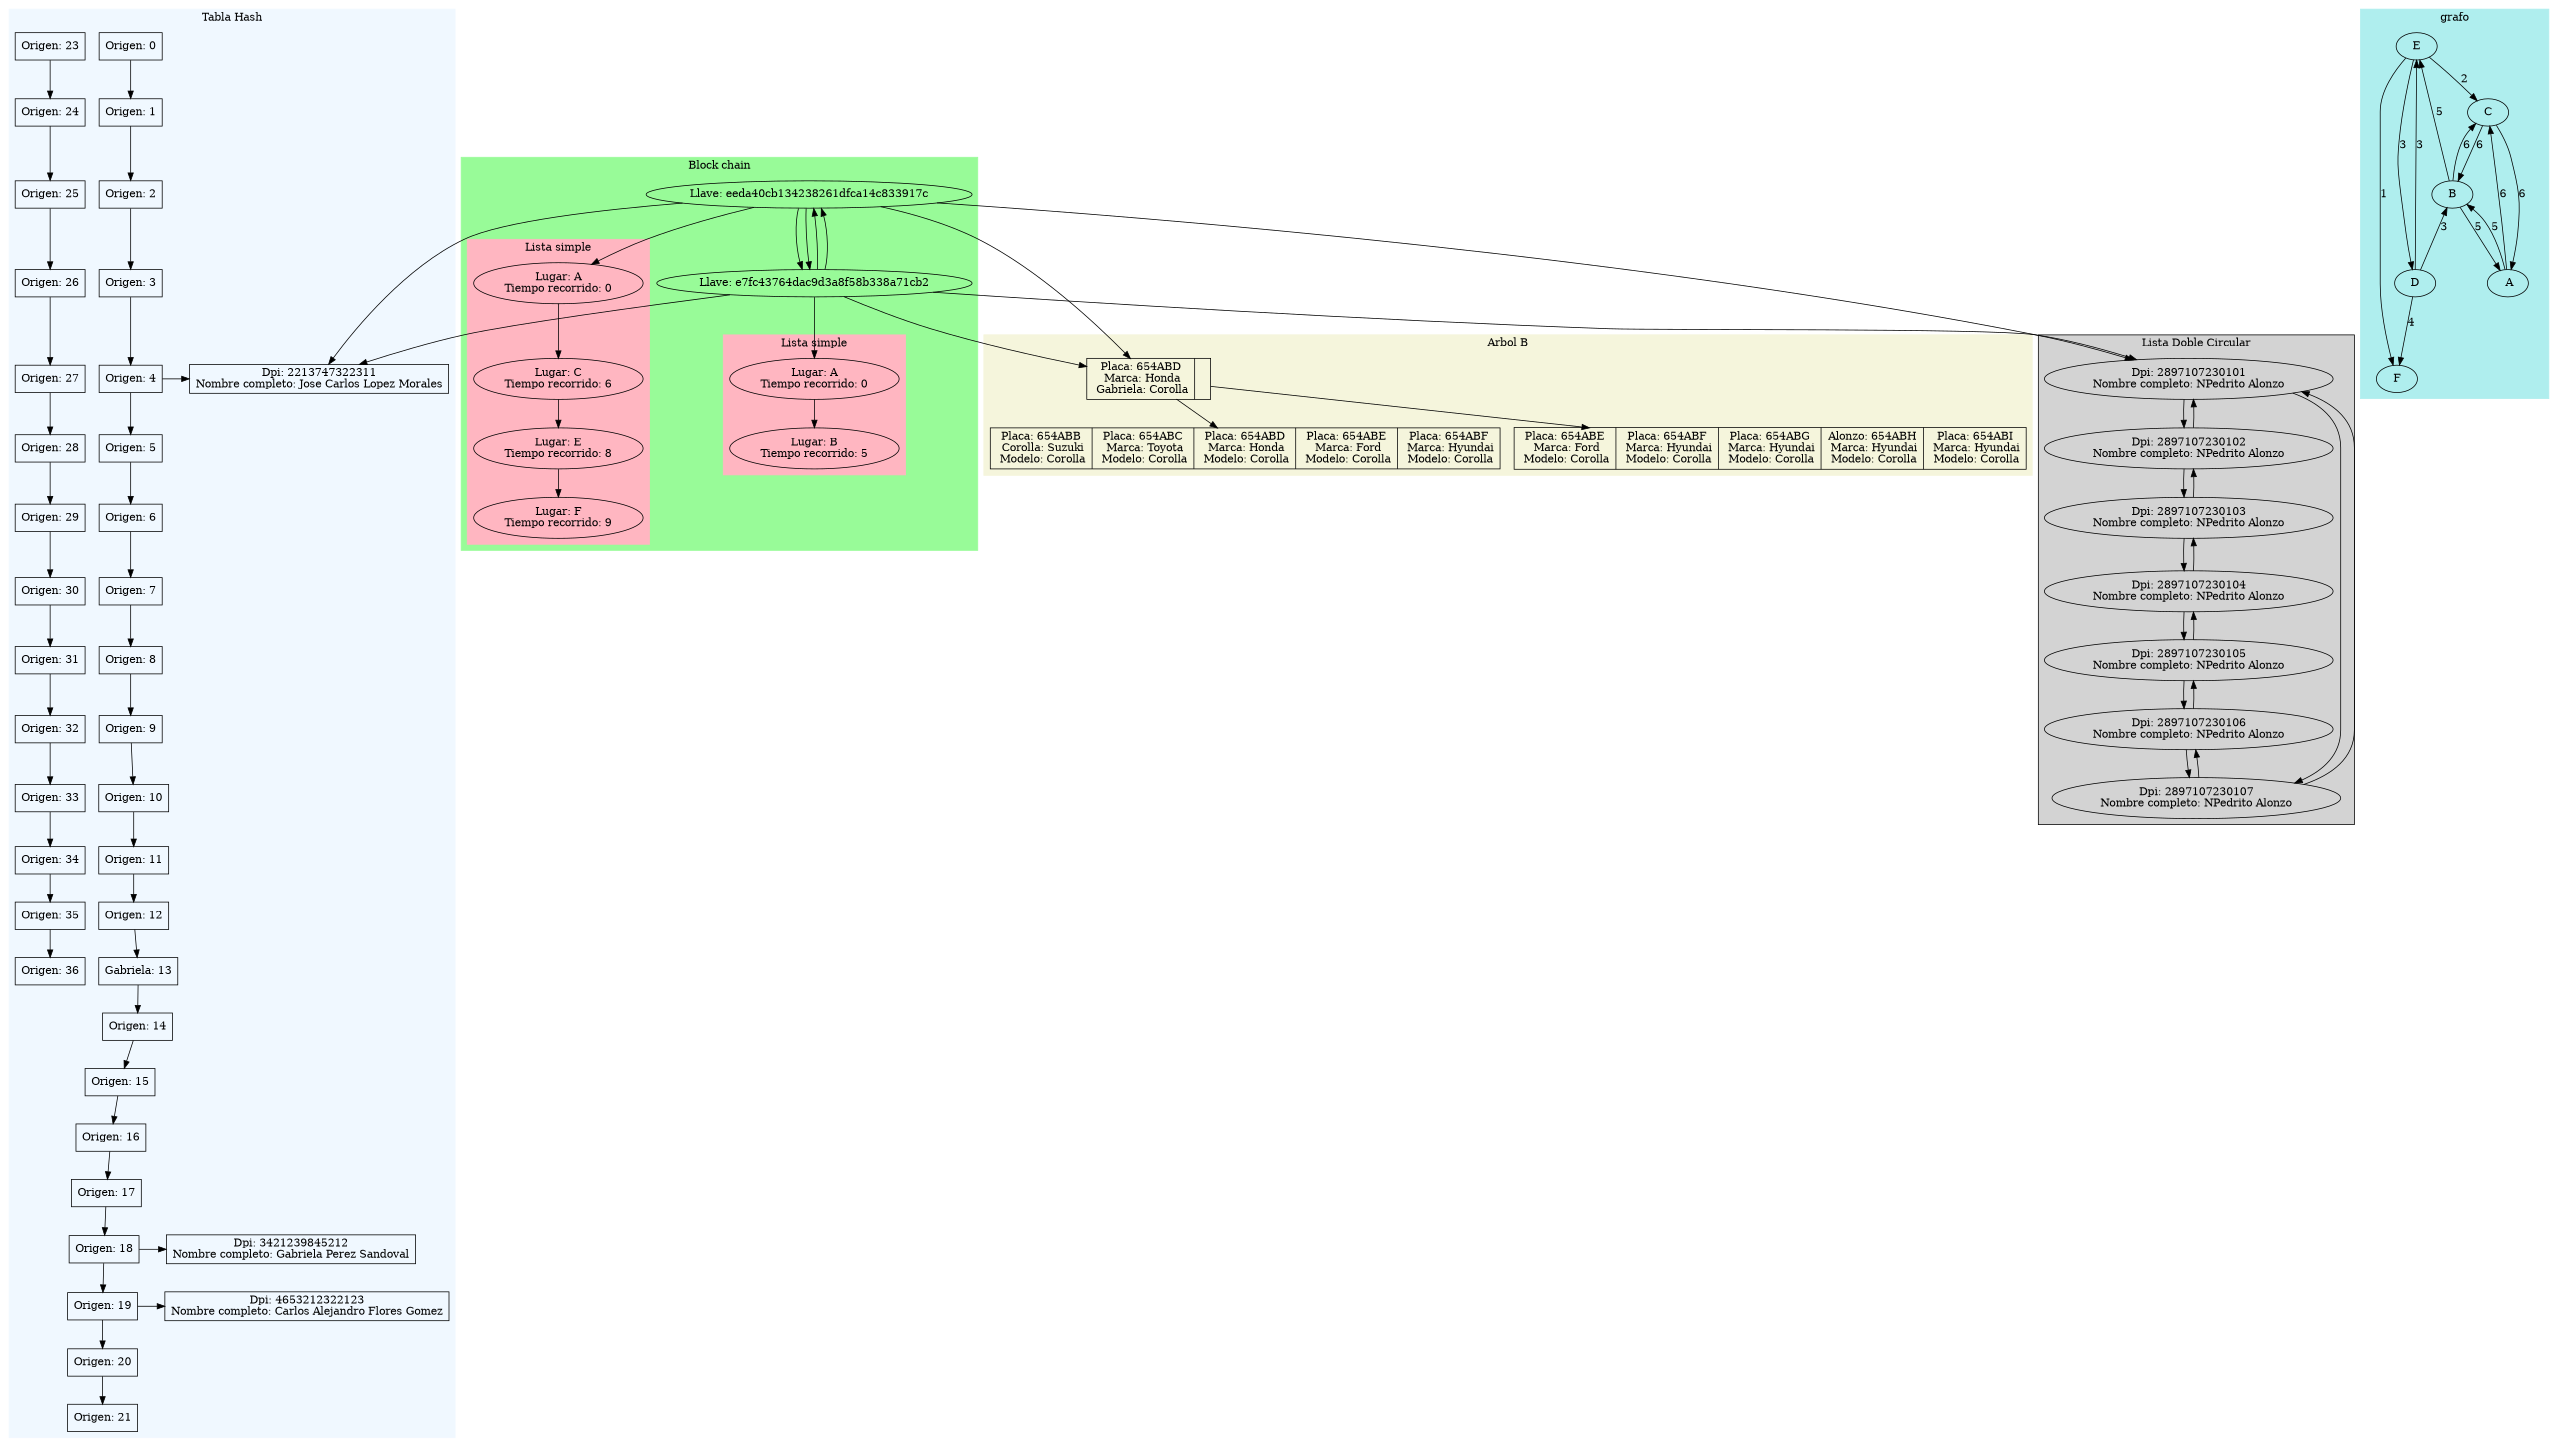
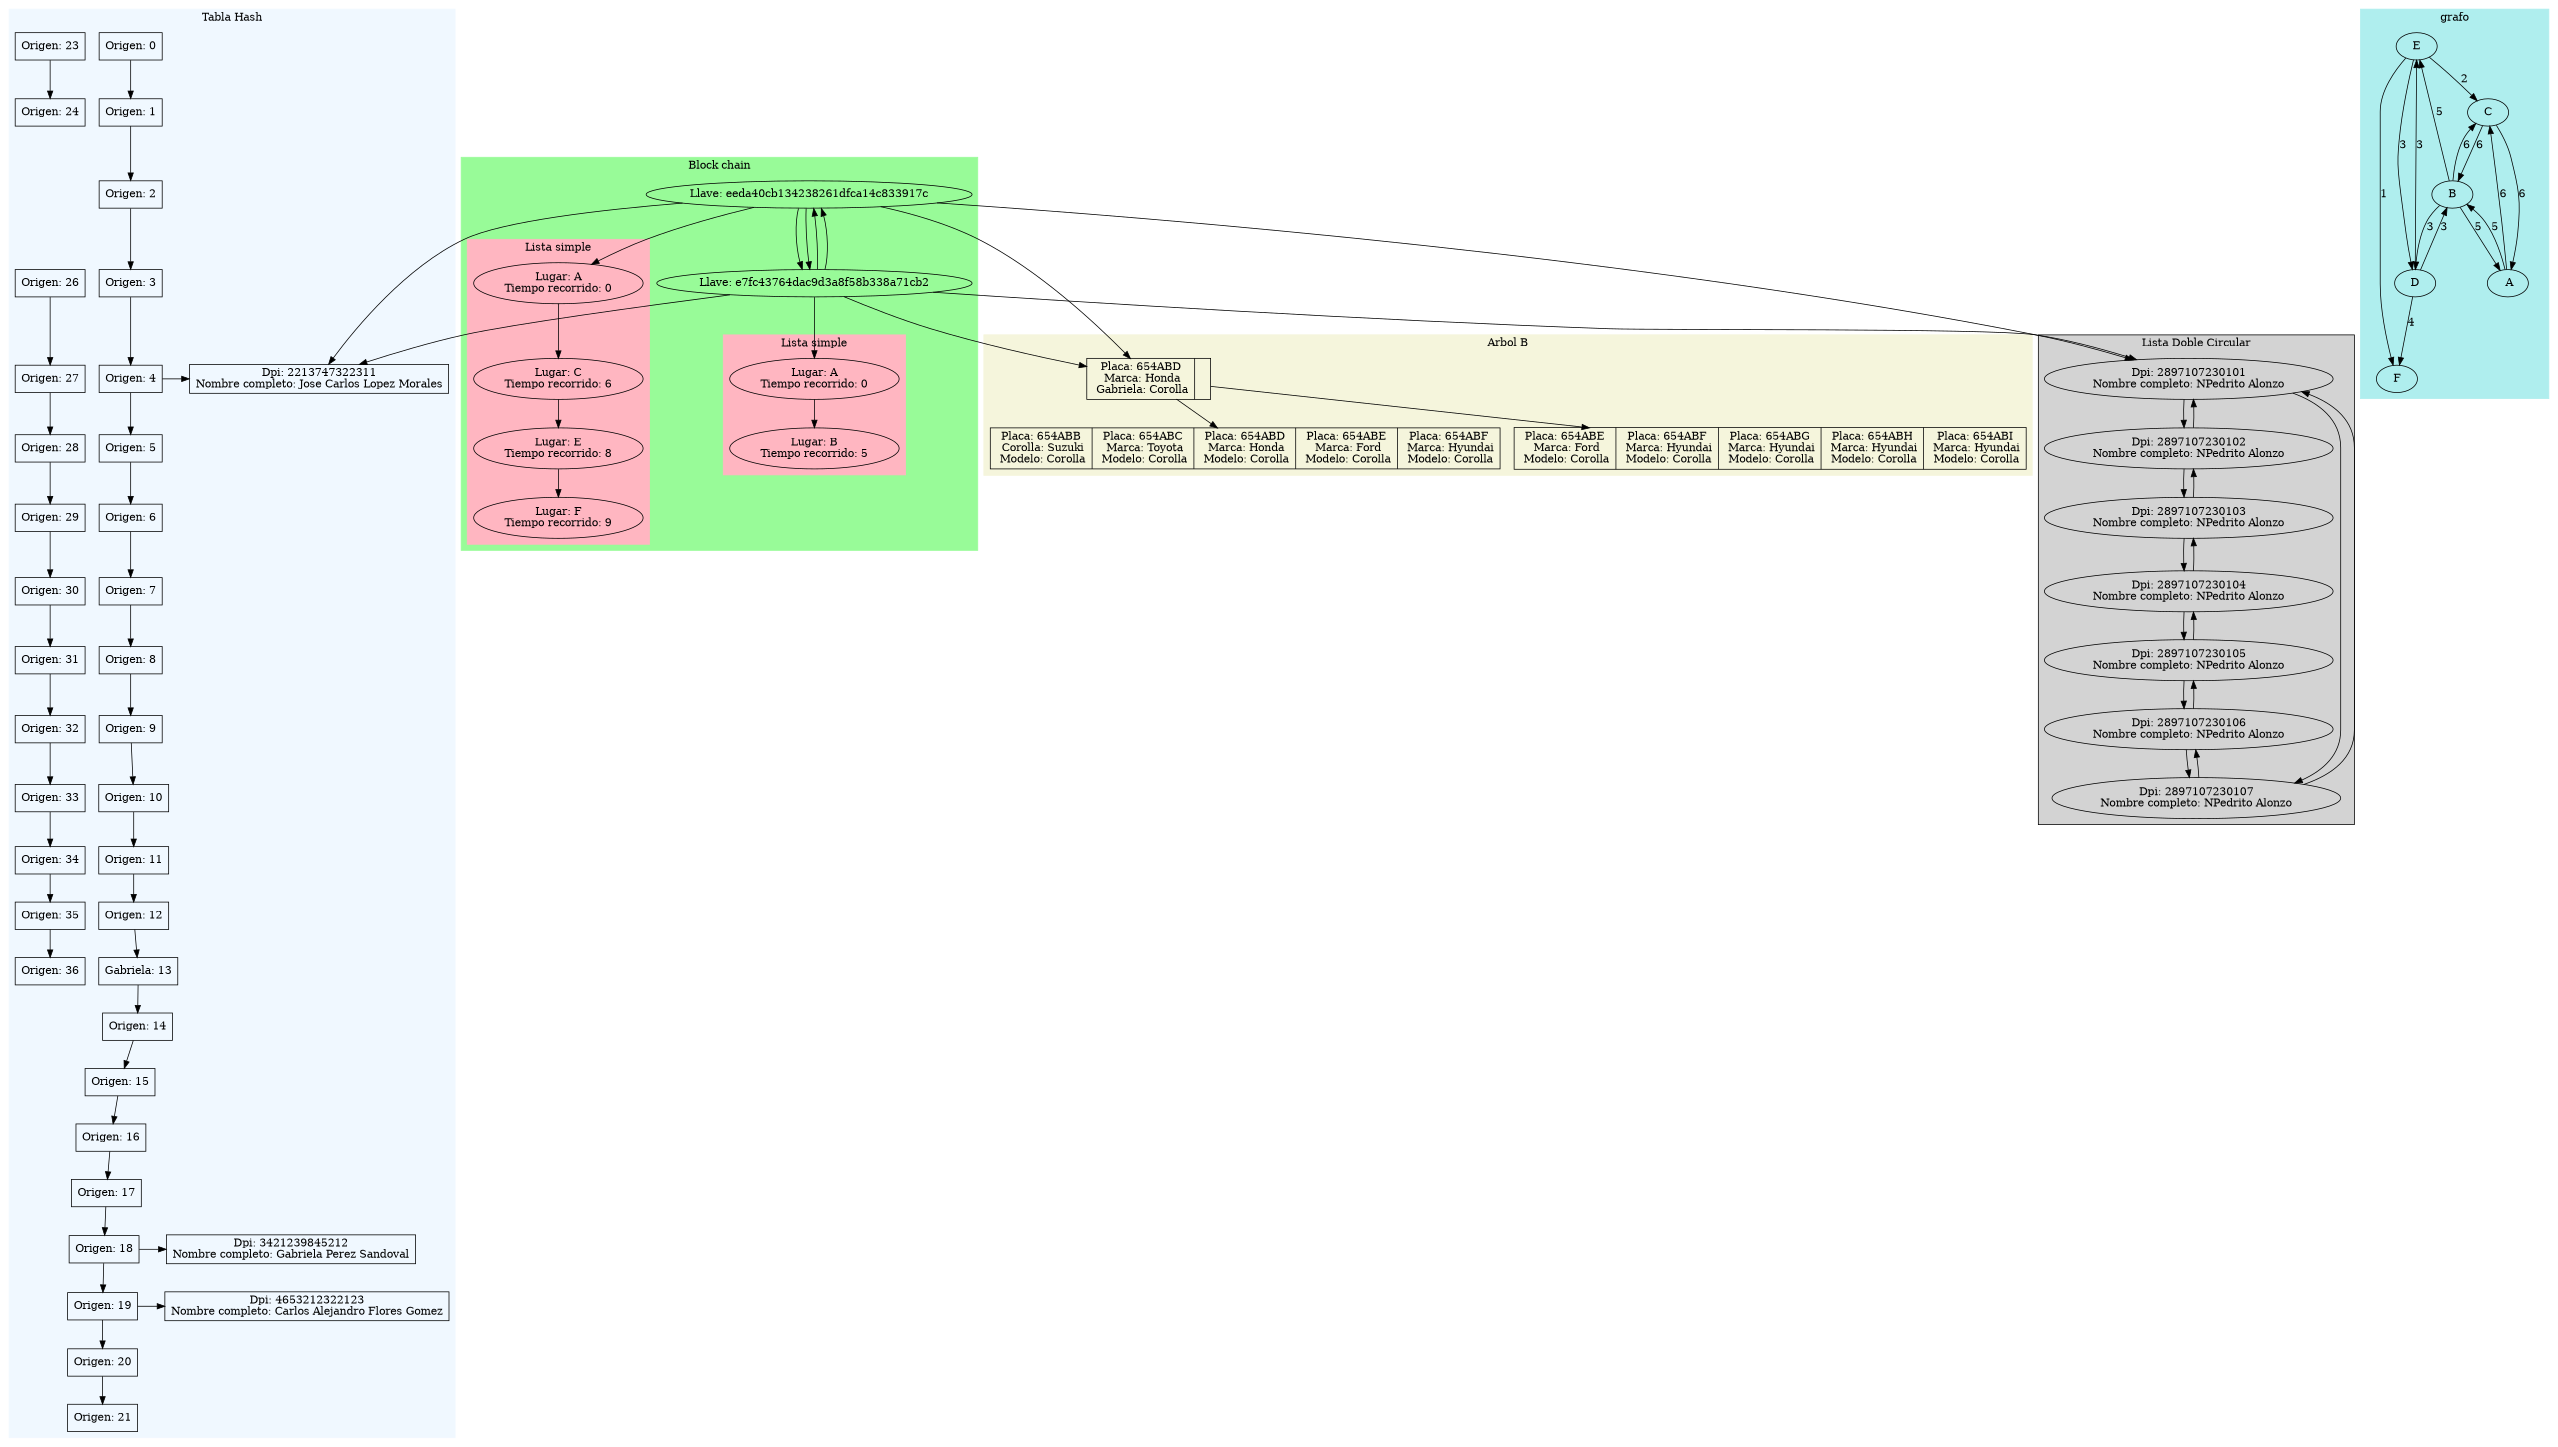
  digraph {
    node [shape=box]
    n1 [label="Origen: 4"]
    n2 [label="Dpi: 2213747322311\nNombre completo: Jose Carlos Lopez Morales"]
    n3 [label="Origen: 18"]
    n4 [label="Dpi: 3421239845212\nNombre completo: Gabriela Perez Sandoval"]
    n5 [label="Origen: 19"]
    n6 [label="Dpi: 4653212322123\nNombre completo: Carlos Alejandro Flores Gomez"]
    n7 [label="Origen: 0"]
    n8 [label="Origen: 1"]
    n9 [label="Origen: 2"]
    n10 [label="Origen: 3"]
    n11 [label="Origen: 5"]
    n12 [label="Origen: 6"]
    n13 [label="Origen: 7"]
    n14 [label="Origen: 8"]
    n15 [label="Origen: 9"]
    n16 [label="Origen: 10"]
    n17 [label="Origen: 11"]
    n18 [label="Origen: 12"]
    n19 [label="Gabriela: 13"]
    n20 [label="Origen: 14"]
    n21 [label="Origen: 15"]
    n22 [label="Origen: 16"]
    n23 [label="Origen: 17"]
    n24 [label="Origen: 20"]
    n25 [label="Origen: 21"]
    n26 [label="Origen: 23"]
    n27 [label="Origen: 24"]
-   n28 [label="Origen: 25"]
    n29 [label="Origen: 26"]
    n30 [label="Origen: 27"]
    n31 [label="Origen: 28"]
    n32 [label="Origen: 29"]
    n33 [label="Origen: 30"]
    n34 [label="Origen: 31"]
    n35 [label="Origen: 32"]
    n36 [label="Origen: 33"]
    n37 [label="Origen: 34"]
    n38 [label="Origen: 35"]
    n39 [label="Origen: 36"]
    n40 [label="Dpi: 2897107230101\nNombre completo: NPedrito Alonzo" shape=""]
    n41 [label="Dpi: 2897107230102\nNombre completo: NPedrito Alonzo" shape=""]
    n42 [label="Dpi: 2897107230107\nNombre completo: NPedrito Alonzo" shape=""]
    n43 [label="Dpi: 2897107230103\nNombre completo: NPedrito Alonzo" shape=""]
    n44 [label="Dpi: 2897107230104\nNombre completo: NPedrito Alonzo" shape=""]
    n45 [label="Dpi: 2897107230105\nNombre completo: NPedrito Alonzo" shape=""]
    n46 [label="Dpi: 2897107230106\nNombre completo: NPedrito Alonzo" shape=""]
    n47 [label="<654ABD>Placa: 654ABD\n Marca: Honda\n Gabriela: Corolla|" shape=record]
    n48 [label="<654ABB>Placa: 654ABB\n Corolla: Suzuki\n Modelo: Corolla|<654ABC>Placa: 654ABC\n Marca: Toyota\n Modelo: Corolla|<654ABD>Placa: 654ABD\n Marca: Honda\n Modelo: Corolla|<654ABE>Placa: 654ABE\n Marca: Ford\n Modelo: Corolla|<654ABF>Placa: 654ABF\n Marca: Hyundai\n Modelo: Corolla" shape=record]
-   n49 [label="<654ABE>Placa: 654ABE\n Marca: Ford\n Modelo: Corolla|<654ABF>Placa: 654ABF\n Marca: Hyundai\n Modelo: Corolla|<654ABG>Placa: 654ABG\n Marca: Hyundai\n Modelo: Corolla|<654ABH>Alonzo: 654ABH\n Marca: Hyundai\n Modelo: Corolla|<654ABI>Placa: 654ABI\n Marca: Hyundai\n Modelo: Corolla" shape=record]
+   n49 [label="<654ABE>Placa: 654ABE\n Marca: Ford\n Modelo: Corolla|<654ABF>Placa: 654ABF\n Marca: Hyundai\n Modelo: Corolla|<654ABG>Placa: 654ABG\n Marca: Hyundai\n Modelo: Corolla|<654ABH>Placa: 654ABH\n Marca: Hyundai\n Modelo: Corolla|<654ABI>Placa: 654ABI\n Marca: Hyundai\n Modelo: Corolla" shape=record]
    n50 [label="Lugar: A\nTiempo recorrido: 0" shape=""]
    n51 [label="Lugar: C\nTiempo recorrido: 6" shape=""]
    n52 [label="Lugar: E\nTiempo recorrido: 8" shape=""]
    n53 [label="Lugar: F\nTiempo recorrido: 9" shape=""]
    n54 [label="Lugar: A\nTiempo recorrido: 0" shape=""]
    n55 [label="Lugar: B\nTiempo recorrido: 5" shape=""]
    n56 [label="Llave: eeda40cb134238261dfca14c833917c" shape=""]
    n57 [label="Llave: e7fc43764dac9d3a8f58b338a71cb2" shape=""]
    n58 [label=E shape=""]
    n59 [label=C shape=""]
    n60 [label=D shape=""]
    n61 [label=F shape=""]
    n62 [label=B shape=""]
    n63 [label=" A" shape=""]
    subgraph cluster_1 {
      color=aliceblue
      label="Tabla Hash"
      style=filled
      n7
      n8
      n9
      n10
      n11
      n12
      n13
      n14
      n15
      n16
      n17
      n18
      n19
      n20
      n21
      n22
      n23
      n24
      n25
      n26
      n27
-     n28
      n29
      n30
      n31
      n32
      n33
      n34
      n35
      n36
      n37
      n38
      n39
      subgraph sub_2 {
        color=aliceblue
        label="Tabla Hash"
        rank=same
        style=filled
        n1
        n2
      }
      subgraph sub_3 {
        color=aliceblue
        label="Tabla Hash"
        rank=same
        style=filled
        n3
        n4
      }
      subgraph sub_4 {
        color=aliceblue
        label="Tabla Hash"
        rank=same
        style=filled
        n5
        n6
      }
    }
    subgraph cluster_5 {
      Color=aquamarine
      label="Lista Doble Circular"
      style=filled
      n40
      n41
      n42
      n43
      n44
      n45
      n46
    }
    subgraph cluster_6 {
      color=beige
      label="Arbol B"
      style=filled
      n47
      n48
      n49
    }
    subgraph cluster_7 {
      color=palegreen
      label="Block chain"
      style=filled
      n56
      n57
      subgraph cluster_8 {
        color=lightpink
        label="Lista simple"
        style=filled
        n50
        n51
        n52
        n53
      }
      subgraph cluster_9 {
        color=lightpink
        label="Lista simple"
        style=filled
        n54
        n55
      }
    }
    subgraph cluster_10 {
      color=paleturquoise
      label=grafo
      style=filled
      n58
      n59
      n60
      n61
      n62
      n63
    }
    n1 -> n2
    n1 -> n11
    n3 -> n4
    n3 -> n5
    n5 -> n6
    n5 -> n24
    n7 -> n8
    n8 -> n9
    n9 -> n10
    n10 -> n1
    n11 -> n12
    n12 -> n13
    n13 -> n14
    n14 -> n15
    n15 -> n16
    n16 -> n17
    n17 -> n18
    n18 -> n19
    n19 -> n20
    n20 -> n21
    n21 -> n22
    n22 -> n23
    n23 -> n3
    n24 -> n25
    n26 -> n27
-   n27 -> n28
-   n28 -> n29
    n29 -> n30
    n30 -> n31
    n31 -> n32
    n32 -> n33
    n33 -> n34
    n34 -> n35
    n35 -> n36
    n36 -> n37
    n37 -> n38
    n38 -> n39
    n40 -> n41
    n40 -> n42
    n41 -> n40
    n41 -> n43
    n42 -> n40
    n42 -> n46
    n43 -> n41
    n43 -> n44
    n44 -> n43
    n44 -> n45
    n45 -> n44
    n45 -> n46
    n46 -> n42
    n46 -> n45
    n47 -> n48
    n47 -> n49
    n50 -> n51
    n51 -> n52
    n52 -> n53
    n54 -> n55
    n56 -> n2
    n56 -> n40
    n56 -> n47
    n56 -> n50
    n56 -> n57
    n56 -> n57
    n57 -> n2
    n57 -> n40
    n57 -> n47
    n57 -> n54
    n57 -> n56
    n57 -> n56
    n58 -> n59 [label=2]
    n58 -> n60 [label=3]
    n58 -> n61 [label=1]
    n59 -> n62 [label=6]
    n59 -> n63 [label=6]
    n60 -> n58 [label=3]
    n60 -> n61 [label=4]
    n60 -> n62 [label=3]
    n62 -> n58 [label=5]
    n62 -> n59 [label=6]
+   n62 -> n60 [label=3]
    n62 -> n63 [label=5]
    n63 -> n59 [label=6]
    n63 -> n62 [label=5]
  }
